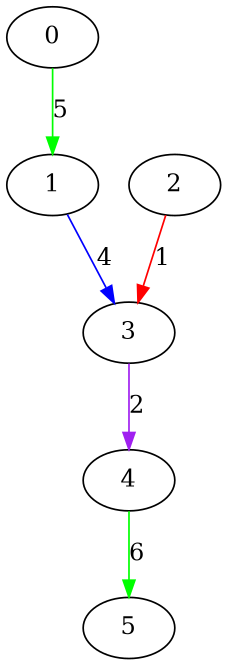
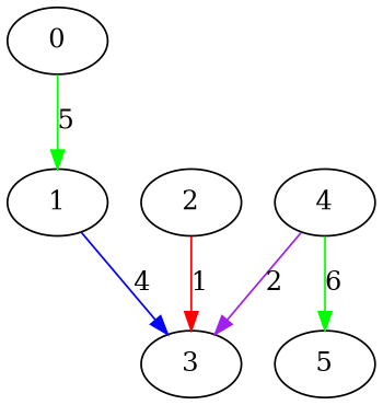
  digraph {
    edge [color=green]
    0
    1
    3
    2
    4
    5
    0 -> 1 [label=5]
    1 -> 3 [color=blue label=4]
-   3 -> 4 [color=purple label=2]
+   4 -> 3 [color=purple label=2]
    2 -> 3 [color=red label=1]
    4 -> 5 [label=6]
  }
